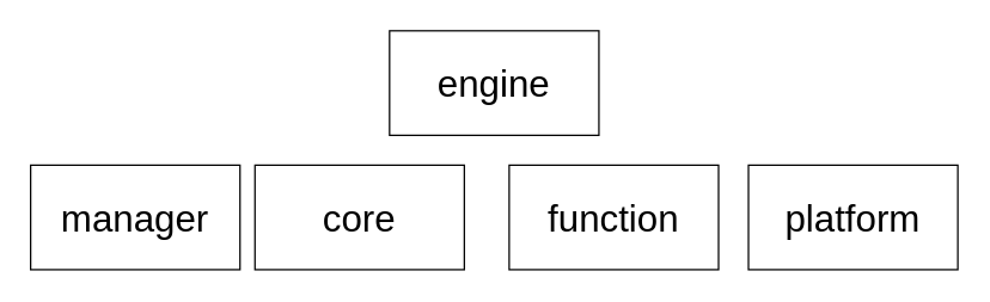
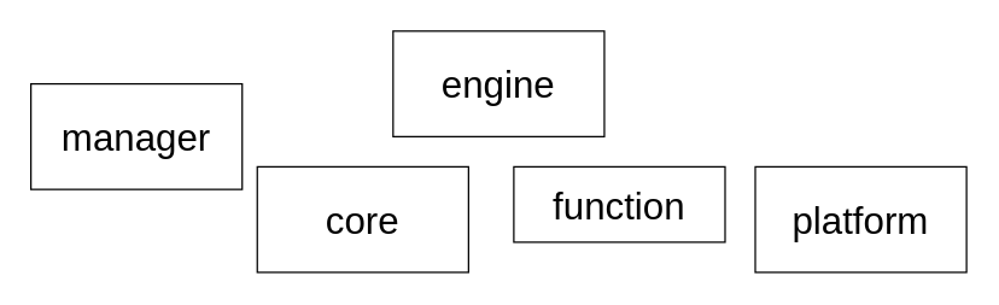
  <mxCell id="0" />
  <mxCell id="1" parent="0" />
  <mxCell id="2" value="&lt;font style=&quot;font-size: 25px&quot;&gt;engine&lt;/font&gt;" style="rounded=0;whiteSpace=wrap;html=1;" parent="1" vertex="1"><mxGeometry x="260" y="20" width="140" height="70" as="geometry" /></mxCell>
  <mxCell id="3" value="&lt;font style=&quot;font-size: 25px&quot;&gt;core&lt;/font&gt;" style="rounded=0;whiteSpace=wrap;html=1;" parent="1" vertex="1"><mxGeometry x="170" y="110" width="140" height="70" as="geometry" /></mxCell>
- <mxCell id="4" value="&lt;font style=&quot;font-size: 25px&quot;&gt;function&lt;/font&gt;" style="rounded=0;whiteSpace=wrap;html=1;" parent="1" vertex="1"><mxGeometry x="340" y="110" width="140" height="70" as="geometry" /></mxCell>
+ <mxCell id="4" value="&lt;font style=&quot;font-size: 25px&quot;&gt;function&lt;/font&gt;" style="rounded=0;whiteSpace=wrap;html=1;" parent="1" vertex="1"><mxGeometry x="340" y="110" width="140" height="50" as="geometry" /></mxCell>
  <mxCell id="5" value="&lt;font style=&quot;font-size: 25px&quot;&gt;platform&lt;/font&gt;" style="rounded=0;whiteSpace=wrap;html=1;" parent="1" vertex="1"><mxGeometry x="500" y="110" width="140" height="70" as="geometry" /></mxCell>
- <mxCell id="6" value="&lt;font style=&quot;font-size: 25px&quot;&gt;manager&lt;/font&gt;" style="rounded=0;whiteSpace=wrap;html=1;" vertex="1" parent="1"><mxGeometry x="20" y="110" width="140" height="70" as="geometry" /></mxCell>
+ <mxCell id="6" value="&lt;font style=&quot;font-size: 25px&quot;&gt;manager&lt;/font&gt;" style="rounded=0;whiteSpace=wrap;html=1;" vertex="1" parent="1"><mxGeometry x="20" y="55" width="140" height="70" as="geometry" /></mxCell>
